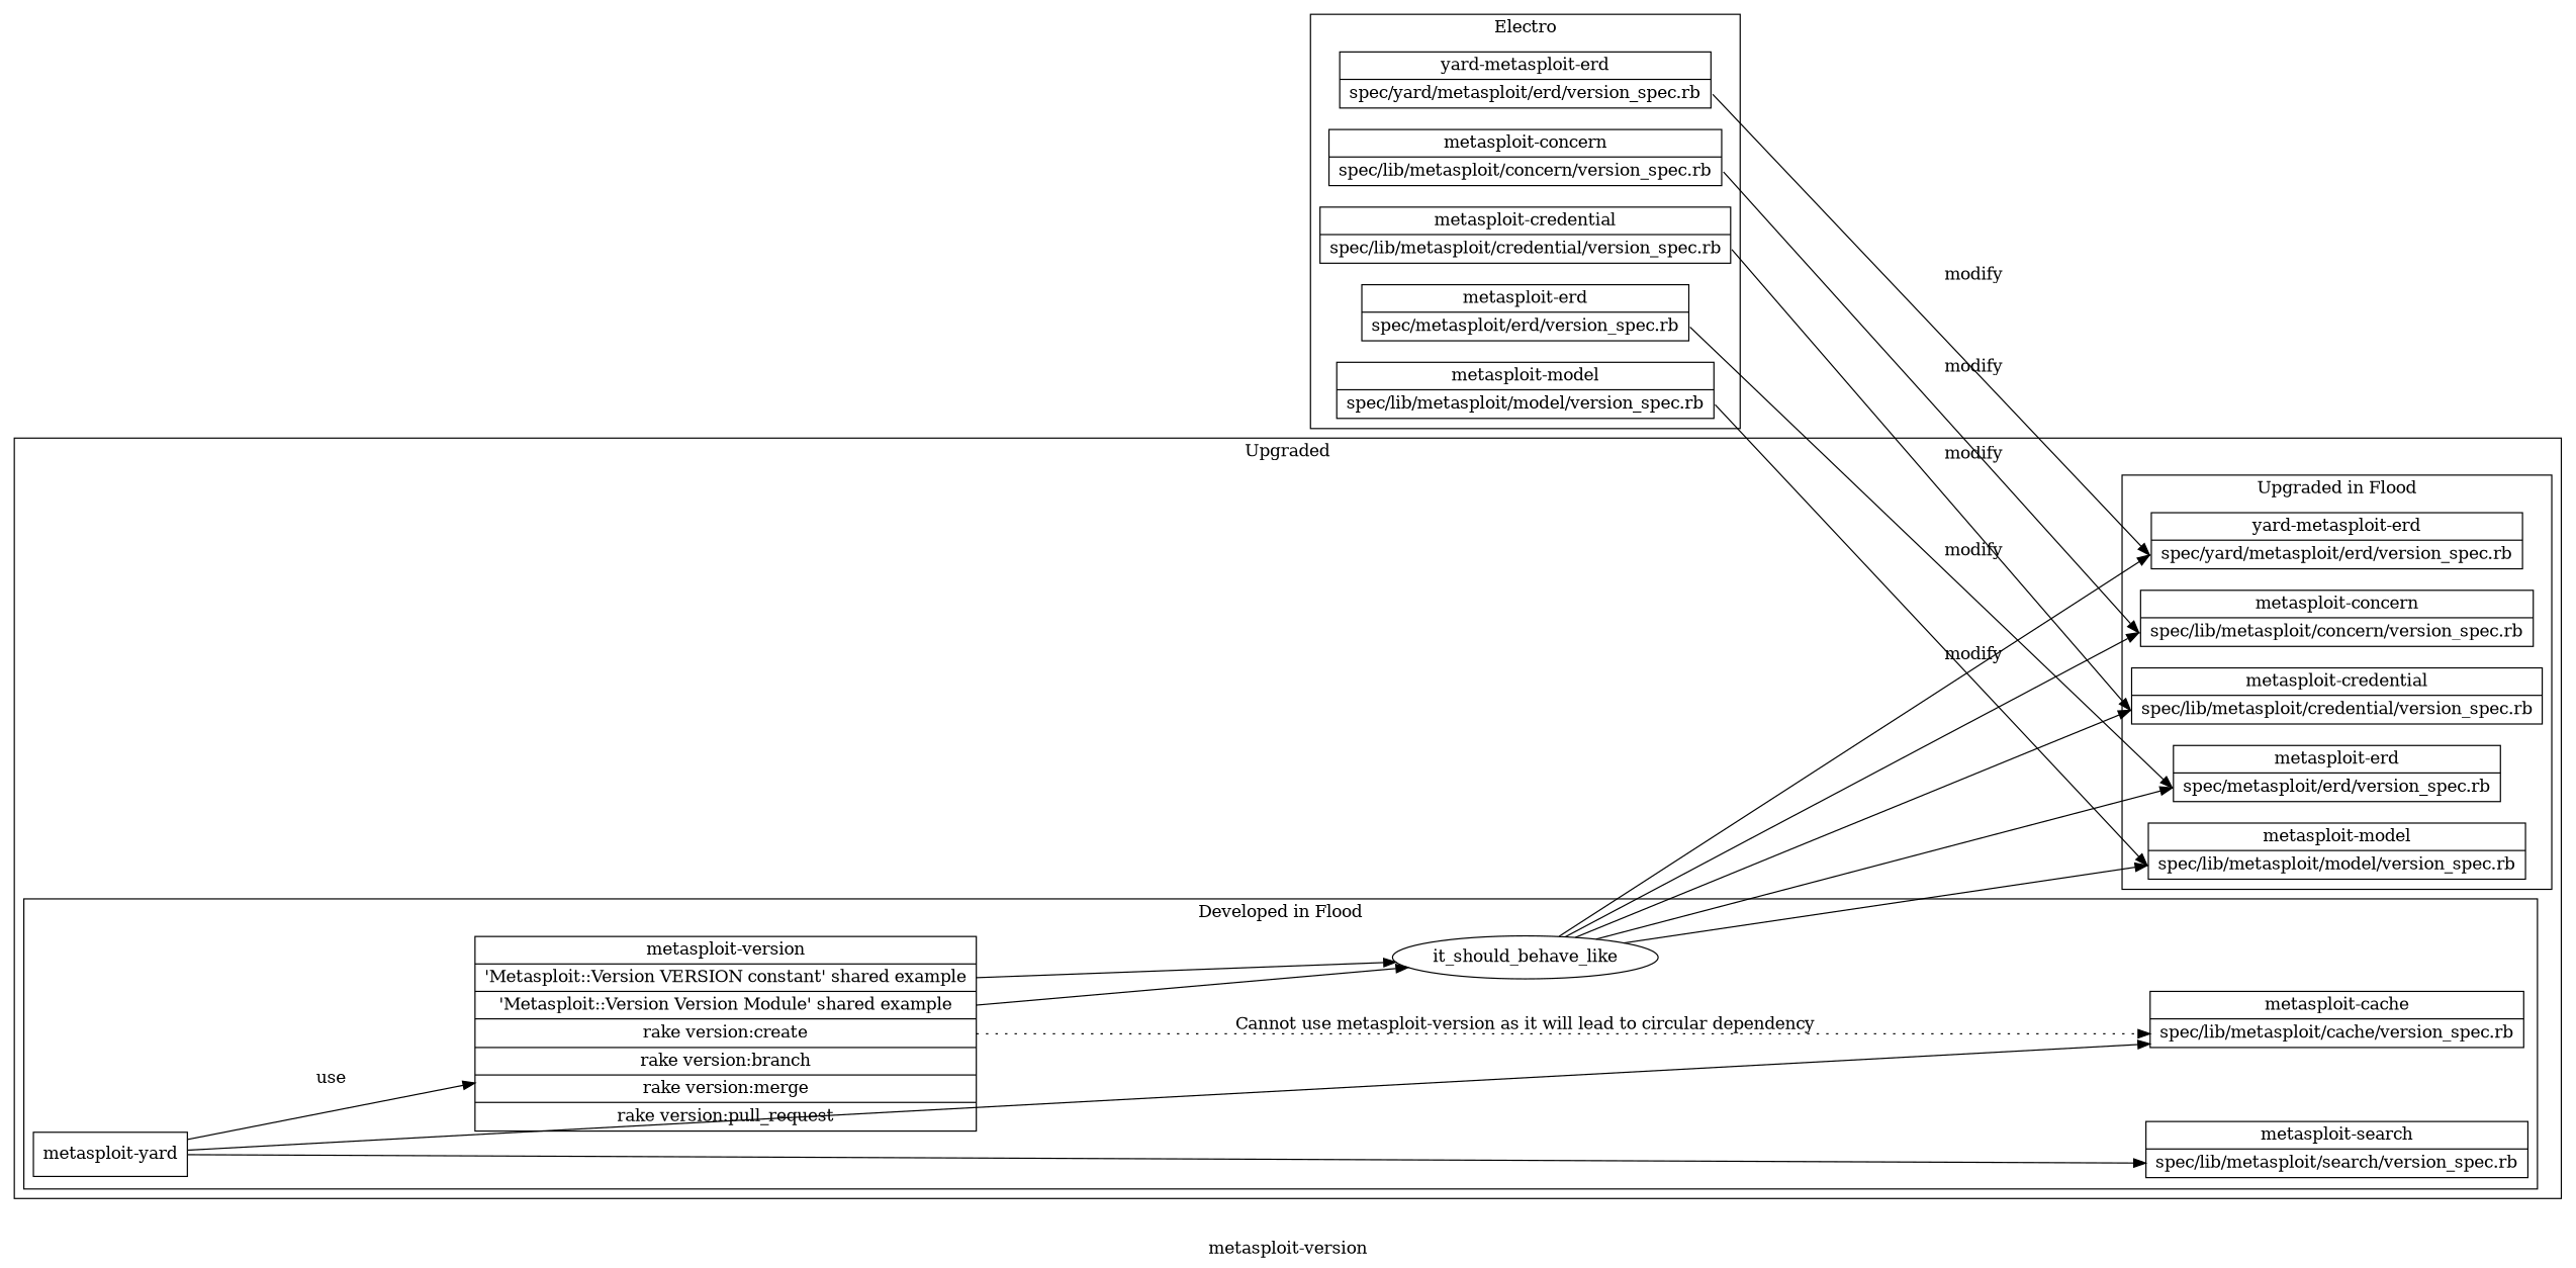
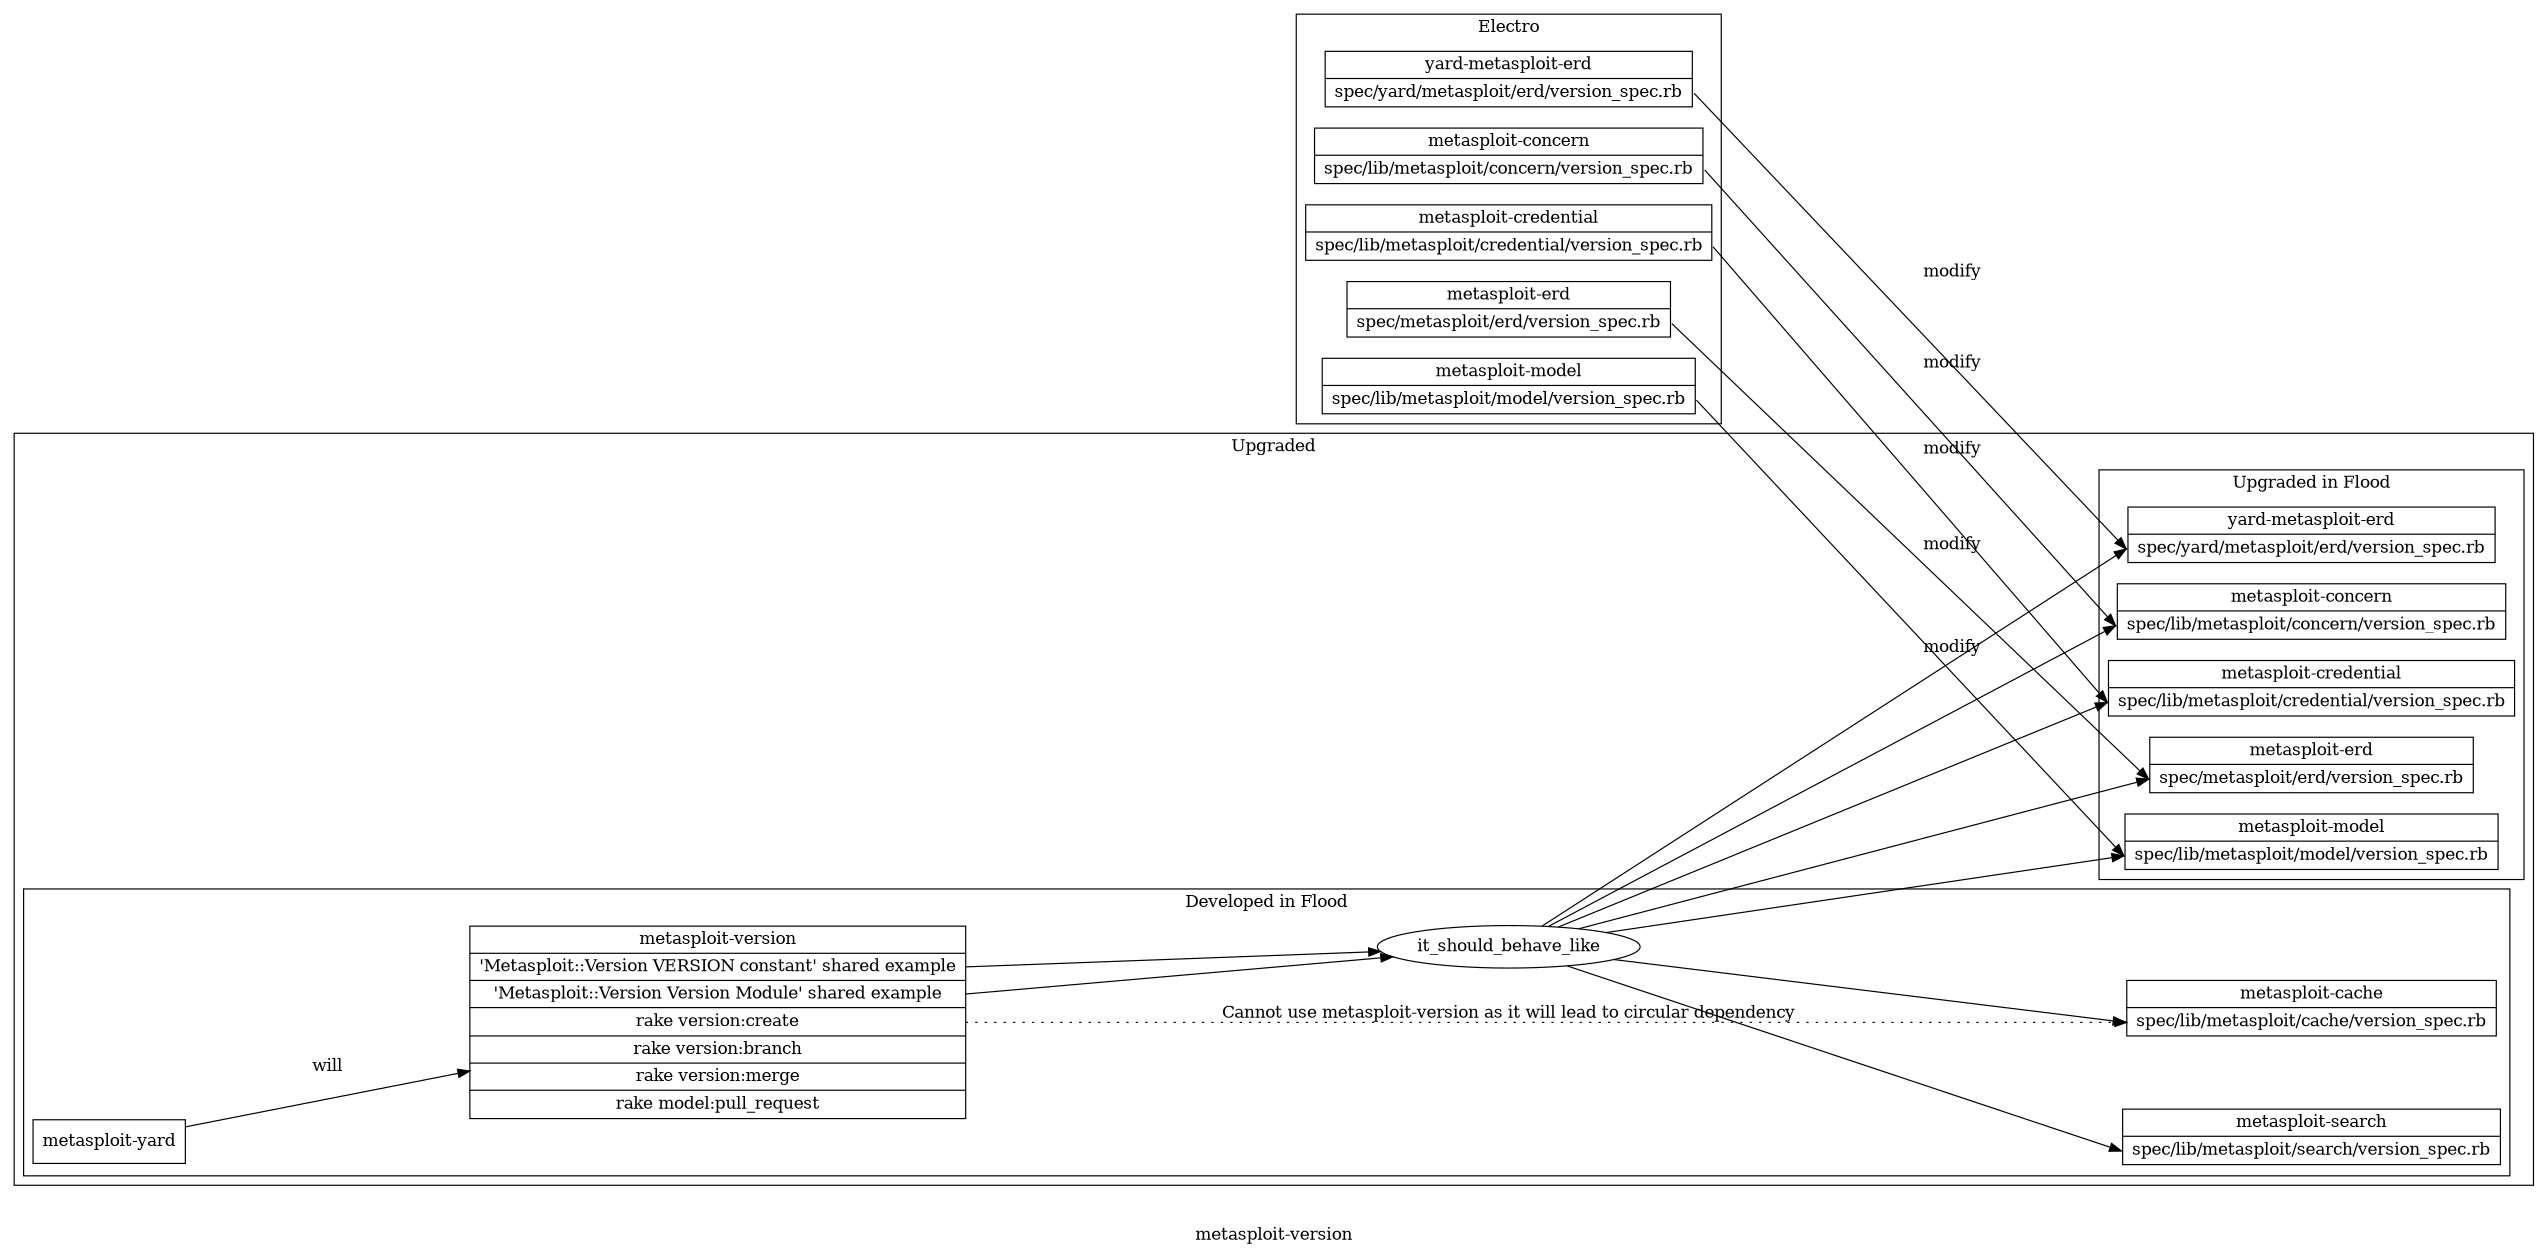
  digraph {
    label="metasploit-version"
    rankdir=LR
    ranksep=3
    splines=line
    node [shape=record]
    edge [headport=version_spec]
    n1 [label="metasploit-concern | <version_spec> spec/lib/metasploit/concern/version_spec.rb"]
    n2 [label="metasploit-credential | <version_spec> spec/lib/metasploit/credential/version_spec.rb"]
    n3 [label="metasploit-erd | <version_spec> spec/metasploit/erd/version_spec.rb"]
    n4 [label="metasploit-model | <version_spec> spec/lib/metasploit/model/version_spec.rb"]
    n5 [label="yard-metasploit-erd | <version_spec> spec/yard/metasploit/erd/version_spec.rb"]
    n6 [label="metasploit-concern | <version_spec> spec/lib/metasploit/concern/version_spec.rb"]
    n7 [label="metasploit-credential | <version_spec> spec/lib/metasploit/credential/version_spec.rb"]
    n8 [label="metasploit-erd | <version_spec> spec/metasploit/erd/version_spec.rb"]
    n9 [label="metasploit-model | <version_spec> spec/lib/metasploit/model/version_spec.rb"]
    n10 [label="yard-metasploit-erd | <version_spec> spec/yard/metasploit/erd/version_spec.rb"]
    it_should_behave_like [shape=oval]
    n12 [label="metasploit-cache | <version_spec> spec/lib/metasploit/cache/version_spec.rb"]
    n13 [label="metasploit-search | <version_spec> spec/lib/metasploit/search/version_spec.rb"]
-   n14 [label="metasploit-version | <version_constant> 'Metasploit::Version VERSION constant' shared example | <version_module> 'Metasploit::Version Version Module' shared example | rake version:create | rake version:branch | rake version:merge | rake version:pull_request"]
+   n14 [label="metasploit-version | <version_constant> 'Metasploit::Version VERSION constant' shared example | <version_module> 'Metasploit::Version Version Module' shared example | rake version:create | rake version:branch | rake version:merge | rake model:pull_request"]
    "metasploit-yard"
    subgraph cluster_1 {
      label=Electro
      n1
      n2
      n3
      n4
      n5
    }
    subgraph cluster_2 {
      label=Upgraded
      subgraph cluster_3 {
        label="Upgraded in Flood"
        n6
        n7
        n8
        n9
        n10
      }
      subgraph cluster_4 {
        label="Developed in Flood"
        it_should_behave_like
        n12
        n13
        n14
        "metasploit-yard"
      }
    }
    n1 -> n6 [label=modify tailport=version_spec]
    n2 -> n7 [label=modify tailport=version_spec]
    n3 -> n8 [label=modify tailport=version_spec]
    n4 -> n9 [label=modify tailport=version_spec]
    n5 -> n10 [label=modify tailport=version_spec]
    it_should_behave_like -> n6
    it_should_behave_like -> n7
    it_should_behave_like -> n8
    it_should_behave_like -> n9
    it_should_behave_like -> n10
-   "metasploit-yard" -> n12
-   "metasploit-yard" -> n13
+   it_should_behave_like -> n12
+   it_should_behave_like -> n13
    n14 -> it_should_behave_like [tailport=version_constant]
    n14 -> it_should_behave_like [tailport=version_module]
    n14 -> n12 [label="Cannot use metasploit-version as it will lead to circular dependency" style=dotted]
-   "metasploit-yard" -> n14 [label=use]
+   "metasploit-yard" -> n14 [label=will]
  }
